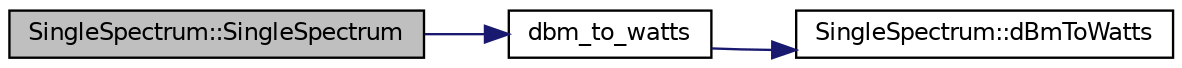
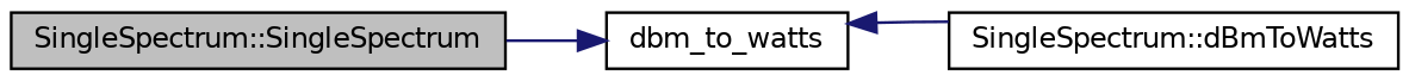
  digraph {
    fontname="DejaVu Sans"
    rankdir=LR
    node [color=black fillcolor=white fontname="DejaVu Sans" fontsize=10 shape=record style=filled]
    edge [color=midnightblue fontname="DejaVu Sans" fontsize=10 labelfontname=Helvetica labelfontsize=10 style=solid]
    n1 [fillcolor=grey75 fontcolor=black height=0.2 label="SingleSpectrum::SingleSpectrum" width=0.4]
    n2 [height=0.2 label=dbm_to_watts width=0.4]
    n3 [height=0.2 label="SingleSpectrum::dBmToWatts" width=0.4]
    n1 -> n2
-   n2 -> n3
+   n3 -> n2
  }
